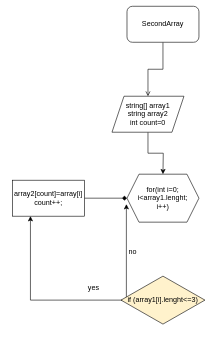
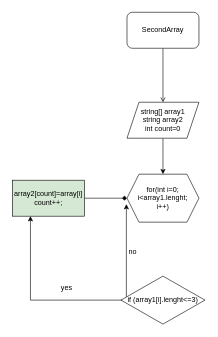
  <mxCell id="0" />
  <mxCell id="1" parent="0" />
  <mxCell id="2" style="edgeStyle=orthogonalEdgeStyle;rounded=0;orthogonalLoop=1;jettySize=auto;html=1;entryX=0.5;entryY=0;entryDx=0;entryDy=0;endArrow=open;" edge="1" parent="1" source="3" target="6"><mxGeometry relative="1" as="geometry" /></mxCell>
- <mxCell id="3" value="SecondArray" style="rounded=1;whiteSpace=wrap;html=1;" vertex="1" parent="1"><mxGeometry x="211" y="10" width="120" height="60" as="geometry" /></mxCell>
+ <mxCell id="3" value="SecondArray" style="rounded=1;whiteSpace=wrap;html=1;" vertex="1" parent="1"><mxGeometry x="211" y="20" width="120" height="60" as="geometry" /></mxCell>
  <mxCell id="4" value="for(int i=0;&lt;br&gt;i&amp;lt;array1.lenght;&lt;br&gt;i++)" style="shape=hexagon;perimeter=hexagonPerimeter2;whiteSpace=wrap;html=1;fixedSize=1;" vertex="1" parent="1"><mxGeometry x="211" y="290" width="120" height="80" as="geometry" /></mxCell>
  <mxCell id="5" style="edgeStyle=orthogonalEdgeStyle;rounded=0;orthogonalLoop=1;jettySize=auto;html=1;" edge="1" parent="1" source="6"><mxGeometry relative="1" as="geometry"><mxPoint x="271" y="290" as="targetPoint" /></mxGeometry></mxCell>
- <mxCell id="6" value="string[] array1&lt;br&gt;string array2&lt;br&gt;int count=0" style="shape=parallelogram;perimeter=parallelogramPerimeter;whiteSpace=wrap;html=1;fixedSize=1;" vertex="1" parent="1"><mxGeometry x="186" y="160" width="120" height="60" as="geometry" /></mxCell>
+ <mxCell id="6" value="string[] array1&lt;br&gt;string array2&lt;br&gt;int count=0" style="shape=parallelogram;perimeter=parallelogramPerimeter;whiteSpace=wrap;html=1;fixedSize=1;" vertex="1" parent="1"><mxGeometry x="211" y="170" width="120" height="60" as="geometry" /></mxCell>
  <mxCell id="7" style="edgeStyle=orthogonalEdgeStyle;rounded=0;orthogonalLoop=1;jettySize=auto;html=1;endArrow=diamond;" edge="1" parent="1" source="8" target="4"><mxGeometry relative="1" as="geometry" /></mxCell>
- <mxCell id="8" value="array2[count]=array[i]&lt;br&gt;count++;" style="rounded=0;whiteSpace=wrap;html=1;" vertex="1" parent="1"><mxGeometry x="20" y="300" width="120" height="60" as="geometry" /></mxCell>
+ <mxCell id="8" value="array2[count]=array[i]&lt;br&gt;count++;" style="rounded=0;whiteSpace=wrap;html=1;fillColor=#d5e8d4;" vertex="1" parent="1"><mxGeometry x="20" y="300" width="120" height="60" as="geometry" /></mxCell>
  <mxCell id="9" style="edgeStyle=orthogonalEdgeStyle;rounded=0;orthogonalLoop=1;jettySize=auto;html=1;exitX=0;exitY=0.5;exitDx=0;exitDy=0;entryX=0.25;entryY=1;entryDx=0;entryDy=0;" edge="1" parent="1" source="11" target="8"><mxGeometry relative="1" as="geometry" /></mxCell>
  <mxCell id="10" style="edgeStyle=orthogonalEdgeStyle;rounded=0;orthogonalLoop=1;jettySize=auto;html=1;exitX=0;exitY=0.5;exitDx=0;exitDy=0;" edge="1" parent="1" source="11"><mxGeometry relative="1" as="geometry"><mxPoint x="210" y="340" as="targetPoint" /><Array as="points"><mxPoint x="210" y="500" /></Array></mxGeometry></mxCell>
- <mxCell id="11" value="if (array1[i].lenght&amp;lt;=3)" style="rhombus;whiteSpace=wrap;html=1;fillColor=#fff2cc;" vertex="1" parent="1"><mxGeometry x="201" y="460" width="140" height="80" as="geometry" /></mxCell>
- <mxCell id="12" value="yes" style="text;html=1;align=center;verticalAlign=middle;resizable=0;points=[];autosize=1;strokeColor=none;fillColor=none;" vertex="1" parent="1"><mxGeometry x="140" y="470" width="30" height="20" as="geometry" /></mxCell>
+ <mxCell id="11" value="if (array1[i].lenght&amp;lt;=3)" style="rhombus;whiteSpace=wrap;html=1;" vertex="1" parent="1"><mxGeometry x="201" y="460" width="140" height="80" as="geometry" /></mxCell>
+ <mxCell id="12" value="yes" style="text;html=1;align=center;verticalAlign=middle;resizable=0;points=[];autosize=1;strokeColor=none;fillColor=none;" vertex="1" parent="1"><mxGeometry x="95" y="470" width="30" height="20" as="geometry" /></mxCell>
  <mxCell id="13" value="no" style="text;html=1;align=center;verticalAlign=middle;resizable=0;points=[];autosize=1;strokeColor=none;fillColor=none;" vertex="1" parent="1"><mxGeometry x="205" y="410" width="30" height="20" as="geometry" /></mxCell>
